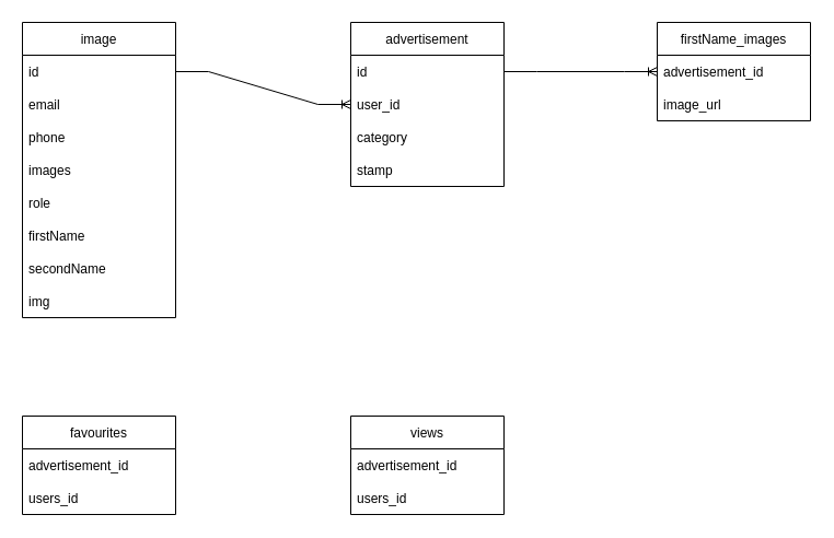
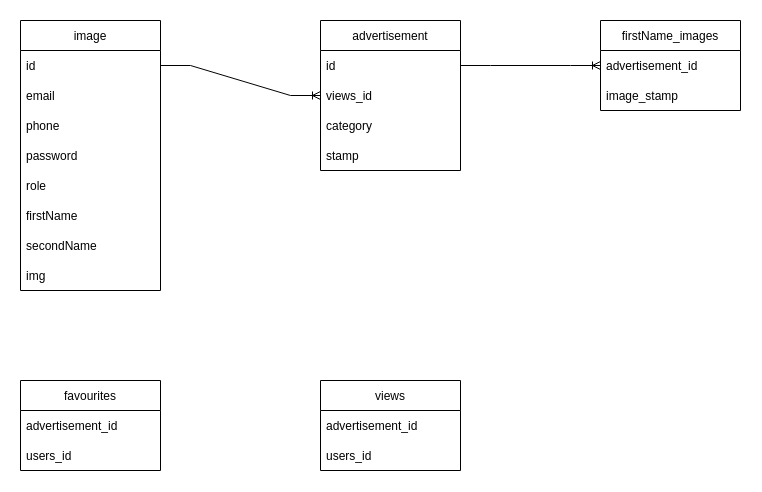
  <mxCell id="0" />
  <mxCell id="1" parent="0" />
  <mxCell id="2" value="image" style="swimlane;fontStyle=0;childLayout=stackLayout;horizontal=1;startSize=30;horizontalStack=0;resizeParent=1;resizeParentMax=0;resizeLast=0;collapsible=1;marginBottom=0;" vertex="1" parent="1"><mxGeometry x="20" y="20" width="140" height="270" as="geometry" /></mxCell>
  <mxCell id="3" value="id" style="text;strokeColor=none;fillColor=none;align=left;verticalAlign=middle;spacingLeft=4;spacingRight=4;overflow=hidden;points=[[0,0.5],[1,0.5]];portConstraint=eastwest;rotatable=0;" vertex="1" parent="2"><mxGeometry y="30" width="140" height="30" as="geometry" /></mxCell>
  <mxCell id="4" value="email" style="text;strokeColor=none;fillColor=none;align=left;verticalAlign=middle;spacingLeft=4;spacingRight=4;overflow=hidden;points=[[0,0.5],[1,0.5]];portConstraint=eastwest;rotatable=0;" vertex="1" parent="2"><mxGeometry y="60" width="140" height="30" as="geometry" /></mxCell>
  <mxCell id="5" value="phone" style="text;strokeColor=none;fillColor=none;align=left;verticalAlign=middle;spacingLeft=4;spacingRight=4;overflow=hidden;points=[[0,0.5],[1,0.5]];portConstraint=eastwest;rotatable=0;" vertex="1" parent="2"><mxGeometry y="90" width="140" height="30" as="geometry" /></mxCell>
- <mxCell id="6" value="images" style="text;strokeColor=none;fillColor=none;align=left;verticalAlign=middle;spacingLeft=4;spacingRight=4;overflow=hidden;points=[[0,0.5],[1,0.5]];portConstraint=eastwest;rotatable=0;" vertex="1" parent="2"><mxGeometry y="120" width="140" height="30" as="geometry" /></mxCell>
+ <mxCell id="6" value="password" style="text;strokeColor=none;fillColor=none;align=left;verticalAlign=middle;spacingLeft=4;spacingRight=4;overflow=hidden;points=[[0,0.5],[1,0.5]];portConstraint=eastwest;rotatable=0;" vertex="1" parent="2"><mxGeometry y="120" width="140" height="30" as="geometry" /></mxCell>
  <mxCell id="7" value="role" style="text;strokeColor=none;fillColor=none;align=left;verticalAlign=middle;spacingLeft=4;spacingRight=4;overflow=hidden;points=[[0,0.5],[1,0.5]];portConstraint=eastwest;rotatable=0;" vertex="1" parent="2"><mxGeometry y="150" width="140" height="30" as="geometry" /></mxCell>
  <mxCell id="8" value="firstName" style="text;strokeColor=none;fillColor=none;align=left;verticalAlign=middle;spacingLeft=4;spacingRight=4;overflow=hidden;points=[[0,0.5],[1,0.5]];portConstraint=eastwest;rotatable=0;" vertex="1" parent="2"><mxGeometry y="180" width="140" height="30" as="geometry" /></mxCell>
  <mxCell id="9" value="secondName" style="text;strokeColor=none;fillColor=none;align=left;verticalAlign=middle;spacingLeft=4;spacingRight=4;overflow=hidden;points=[[0,0.5],[1,0.5]];portConstraint=eastwest;rotatable=0;" vertex="1" parent="2"><mxGeometry y="210" width="140" height="30" as="geometry" /></mxCell>
  <mxCell id="10" value="img" style="text;strokeColor=none;fillColor=none;align=left;verticalAlign=middle;spacingLeft=4;spacingRight=4;overflow=hidden;points=[[0,0.5],[1,0.5]];portConstraint=eastwest;rotatable=0;" vertex="1" parent="2"><mxGeometry y="240" width="140" height="30" as="geometry" /></mxCell>
  <mxCell id="11" value="advertisement" style="swimlane;fontStyle=0;childLayout=stackLayout;horizontal=1;startSize=30;horizontalStack=0;resizeParent=1;resizeParentMax=0;resizeLast=0;collapsible=1;marginBottom=0;" vertex="1" parent="1"><mxGeometry x="320" y="20" width="140" height="150" as="geometry" /></mxCell>
  <mxCell id="12" value="id" style="text;strokeColor=none;fillColor=none;align=left;verticalAlign=middle;spacingLeft=4;spacingRight=4;overflow=hidden;points=[[0,0.5],[1,0.5]];portConstraint=eastwest;rotatable=0;" vertex="1" parent="11"><mxGeometry y="30" width="140" height="30" as="geometry" /></mxCell>
- <mxCell id="13" value="user_id" style="text;strokeColor=none;fillColor=none;align=left;verticalAlign=middle;spacingLeft=4;spacingRight=4;overflow=hidden;points=[[0,0.5],[1,0.5]];portConstraint=eastwest;rotatable=0;" vertex="1" parent="11"><mxGeometry y="60" width="140" height="30" as="geometry" /></mxCell>
+ <mxCell id="13" value="views_id" style="text;strokeColor=none;fillColor=none;align=left;verticalAlign=middle;spacingLeft=4;spacingRight=4;overflow=hidden;points=[[0,0.5],[1,0.5]];portConstraint=eastwest;rotatable=0;" vertex="1" parent="11"><mxGeometry y="60" width="140" height="30" as="geometry" /></mxCell>
  <mxCell id="14" value="category" style="text;strokeColor=none;fillColor=none;align=left;verticalAlign=middle;spacingLeft=4;spacingRight=4;overflow=hidden;points=[[0,0.5],[1,0.5]];portConstraint=eastwest;rotatable=0;" vertex="1" parent="11"><mxGeometry y="90" width="140" height="30" as="geometry" /></mxCell>
  <mxCell id="15" value="stamp" style="text;strokeColor=none;fillColor=none;align=left;verticalAlign=middle;spacingLeft=4;spacingRight=4;overflow=hidden;points=[[0,0.5],[1,0.5]];portConstraint=eastwest;rotatable=0;" vertex="1" parent="11"><mxGeometry y="120" width="140" height="30" as="geometry" /></mxCell>
  <mxCell id="16" value="views" style="swimlane;fontStyle=0;childLayout=stackLayout;horizontal=1;startSize=30;horizontalStack=0;resizeParent=1;resizeParentMax=0;resizeLast=0;collapsible=1;marginBottom=0;" vertex="1" parent="1"><mxGeometry x="320" y="380" width="140" height="90" as="geometry" /></mxCell>
  <mxCell id="17" value="advertisement_id" style="text;strokeColor=none;fillColor=none;align=left;verticalAlign=middle;spacingLeft=4;spacingRight=4;overflow=hidden;points=[[0,0.5],[1,0.5]];portConstraint=eastwest;rotatable=0;" vertex="1" parent="16"><mxGeometry y="30" width="140" height="30" as="geometry" /></mxCell>
  <mxCell id="18" value="users_id" style="text;strokeColor=none;fillColor=none;align=left;verticalAlign=middle;spacingLeft=4;spacingRight=4;overflow=hidden;points=[[0,0.5],[1,0.5]];portConstraint=eastwest;rotatable=0;" vertex="1" parent="16"><mxGeometry y="60" width="140" height="30" as="geometry" /></mxCell>
  <mxCell id="19" value="favourites" style="swimlane;fontStyle=0;childLayout=stackLayout;horizontal=1;startSize=30;horizontalStack=0;resizeParent=1;resizeParentMax=0;resizeLast=0;collapsible=1;marginBottom=0;" vertex="1" parent="1"><mxGeometry x="20" y="380" width="140" height="90" as="geometry" /></mxCell>
  <mxCell id="20" value="advertisement_id" style="text;strokeColor=none;fillColor=none;align=left;verticalAlign=middle;spacingLeft=4;spacingRight=4;overflow=hidden;points=[[0,0.5],[1,0.5]];portConstraint=eastwest;rotatable=0;" vertex="1" parent="19"><mxGeometry y="30" width="140" height="30" as="geometry" /></mxCell>
  <mxCell id="21" value="users_id" style="text;strokeColor=none;fillColor=none;align=left;verticalAlign=middle;spacingLeft=4;spacingRight=4;overflow=hidden;points=[[0,0.5],[1,0.5]];portConstraint=eastwest;rotatable=0;" vertex="1" parent="19"><mxGeometry y="60" width="140" height="30" as="geometry" /></mxCell>
  <mxCell id="22" value="" style="edgeStyle=entityRelationEdgeStyle;fontSize=12;html=1;endArrow=ERoneToMany;rounded=0;entryX=0;entryY=0.5;entryDx=0;entryDy=0;exitX=1;exitY=0.5;exitDx=0;exitDy=0;" edge="1" parent="1" source="3" target="13"><mxGeometry width="100" height="100" relative="1" as="geometry"><mxPoint x="150" y="250" as="sourcePoint" /><mxPoint x="250" y="150" as="targetPoint" /></mxGeometry></mxCell>
  <mxCell id="23" value="firstName_images" style="swimlane;fontStyle=0;childLayout=stackLayout;horizontal=1;startSize=30;horizontalStack=0;resizeParent=1;resizeParentMax=0;resizeLast=0;collapsible=1;marginBottom=0;" vertex="1" parent="1"><mxGeometry x="600" y="20" width="140" height="90" as="geometry" /></mxCell>
  <mxCell id="24" value="advertisement_id" style="text;strokeColor=none;fillColor=none;align=left;verticalAlign=middle;spacingLeft=4;spacingRight=4;overflow=hidden;points=[[0,0.5],[1,0.5]];portConstraint=eastwest;rotatable=0;" vertex="1" parent="23"><mxGeometry y="30" width="140" height="30" as="geometry" /></mxCell>
- <mxCell id="25" value="image_url" style="text;strokeColor=none;fillColor=none;align=left;verticalAlign=middle;spacingLeft=4;spacingRight=4;overflow=hidden;points=[[0,0.5],[1,0.5]];portConstraint=eastwest;rotatable=0;" vertex="1" parent="23"><mxGeometry y="60" width="140" height="30" as="geometry" /></mxCell>
+ <mxCell id="25" value="image_stamp" style="text;strokeColor=none;fillColor=none;align=left;verticalAlign=middle;spacingLeft=4;spacingRight=4;overflow=hidden;points=[[0,0.5],[1,0.5]];portConstraint=eastwest;rotatable=0;" vertex="1" parent="23"><mxGeometry y="60" width="140" height="30" as="geometry" /></mxCell>
  <mxCell id="26" value="" style="edgeStyle=entityRelationEdgeStyle;fontSize=12;html=1;endArrow=ERoneToMany;rounded=0;entryX=0;entryY=0.5;entryDx=0;entryDy=0;exitX=1;exitY=0.5;exitDx=0;exitDy=0;" edge="1" parent="1" source="12" target="24"><mxGeometry width="100" height="100" relative="1" as="geometry"><mxPoint x="460" y="60" as="sourcePoint" /><mxPoint x="620" y="90" as="targetPoint" /></mxGeometry></mxCell>
